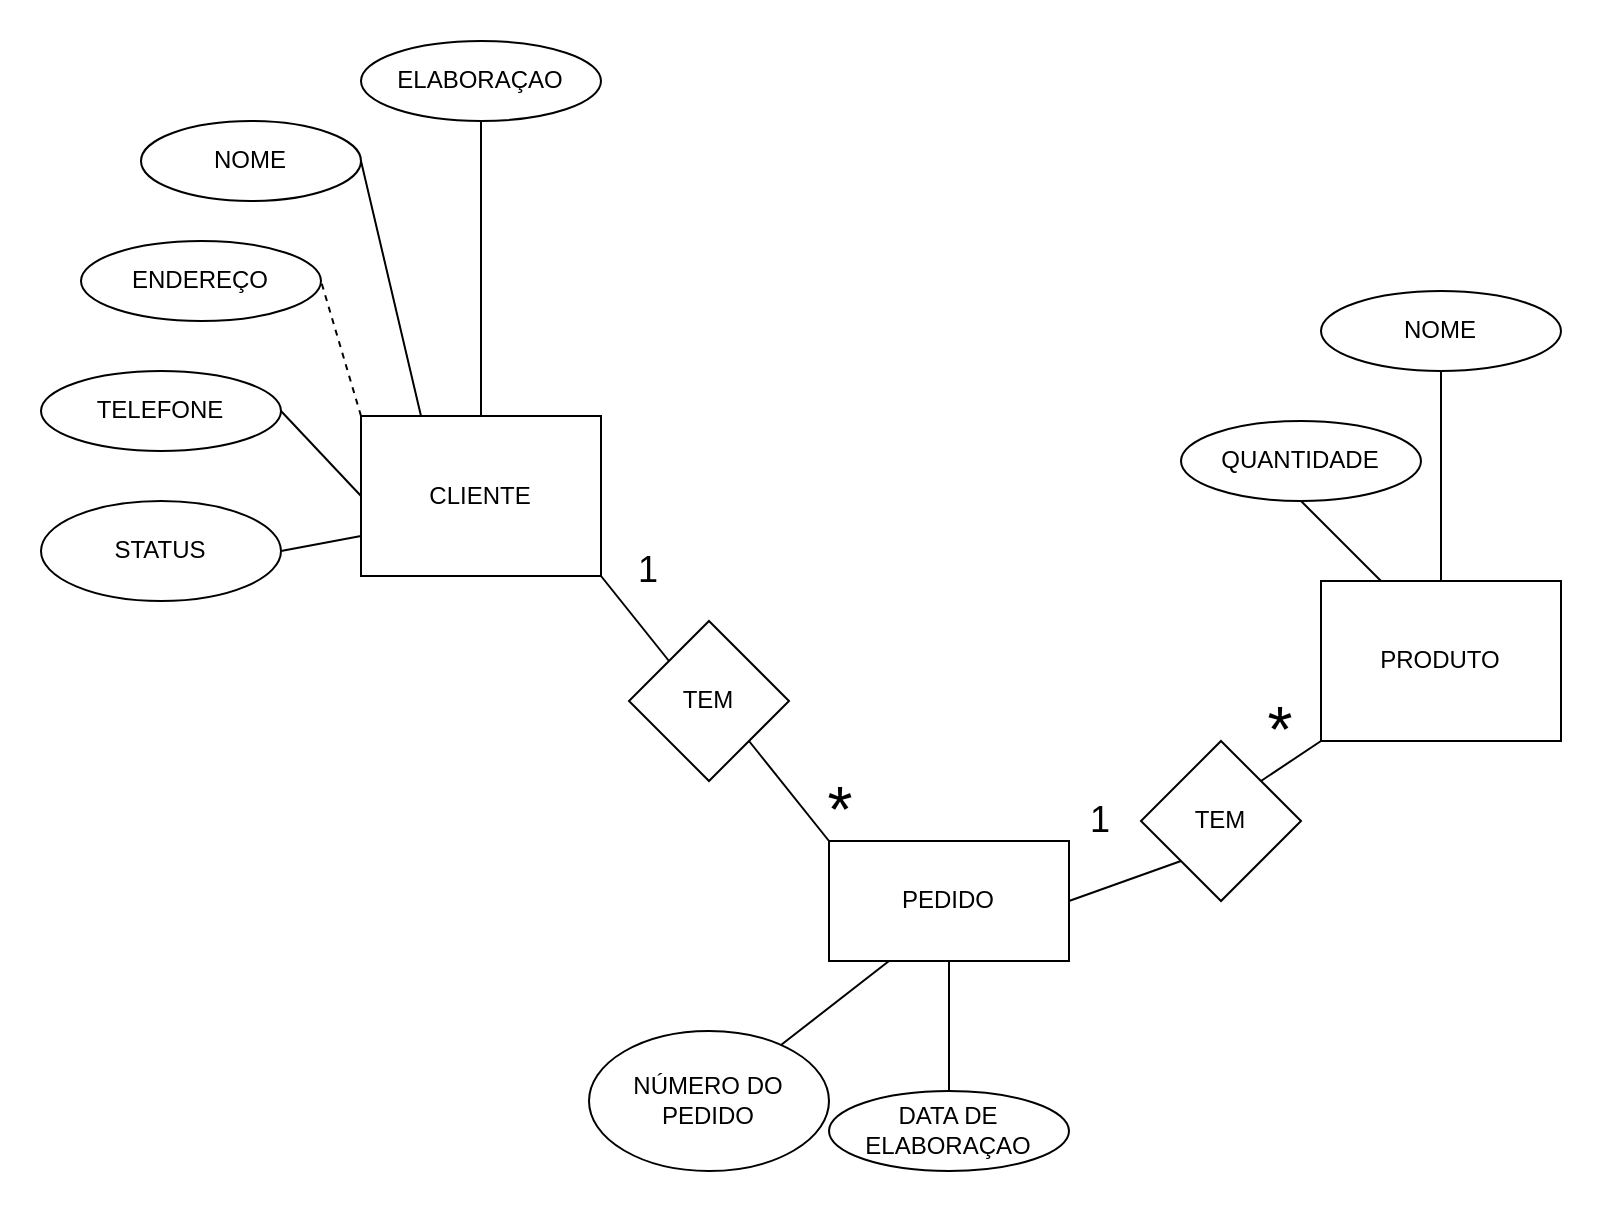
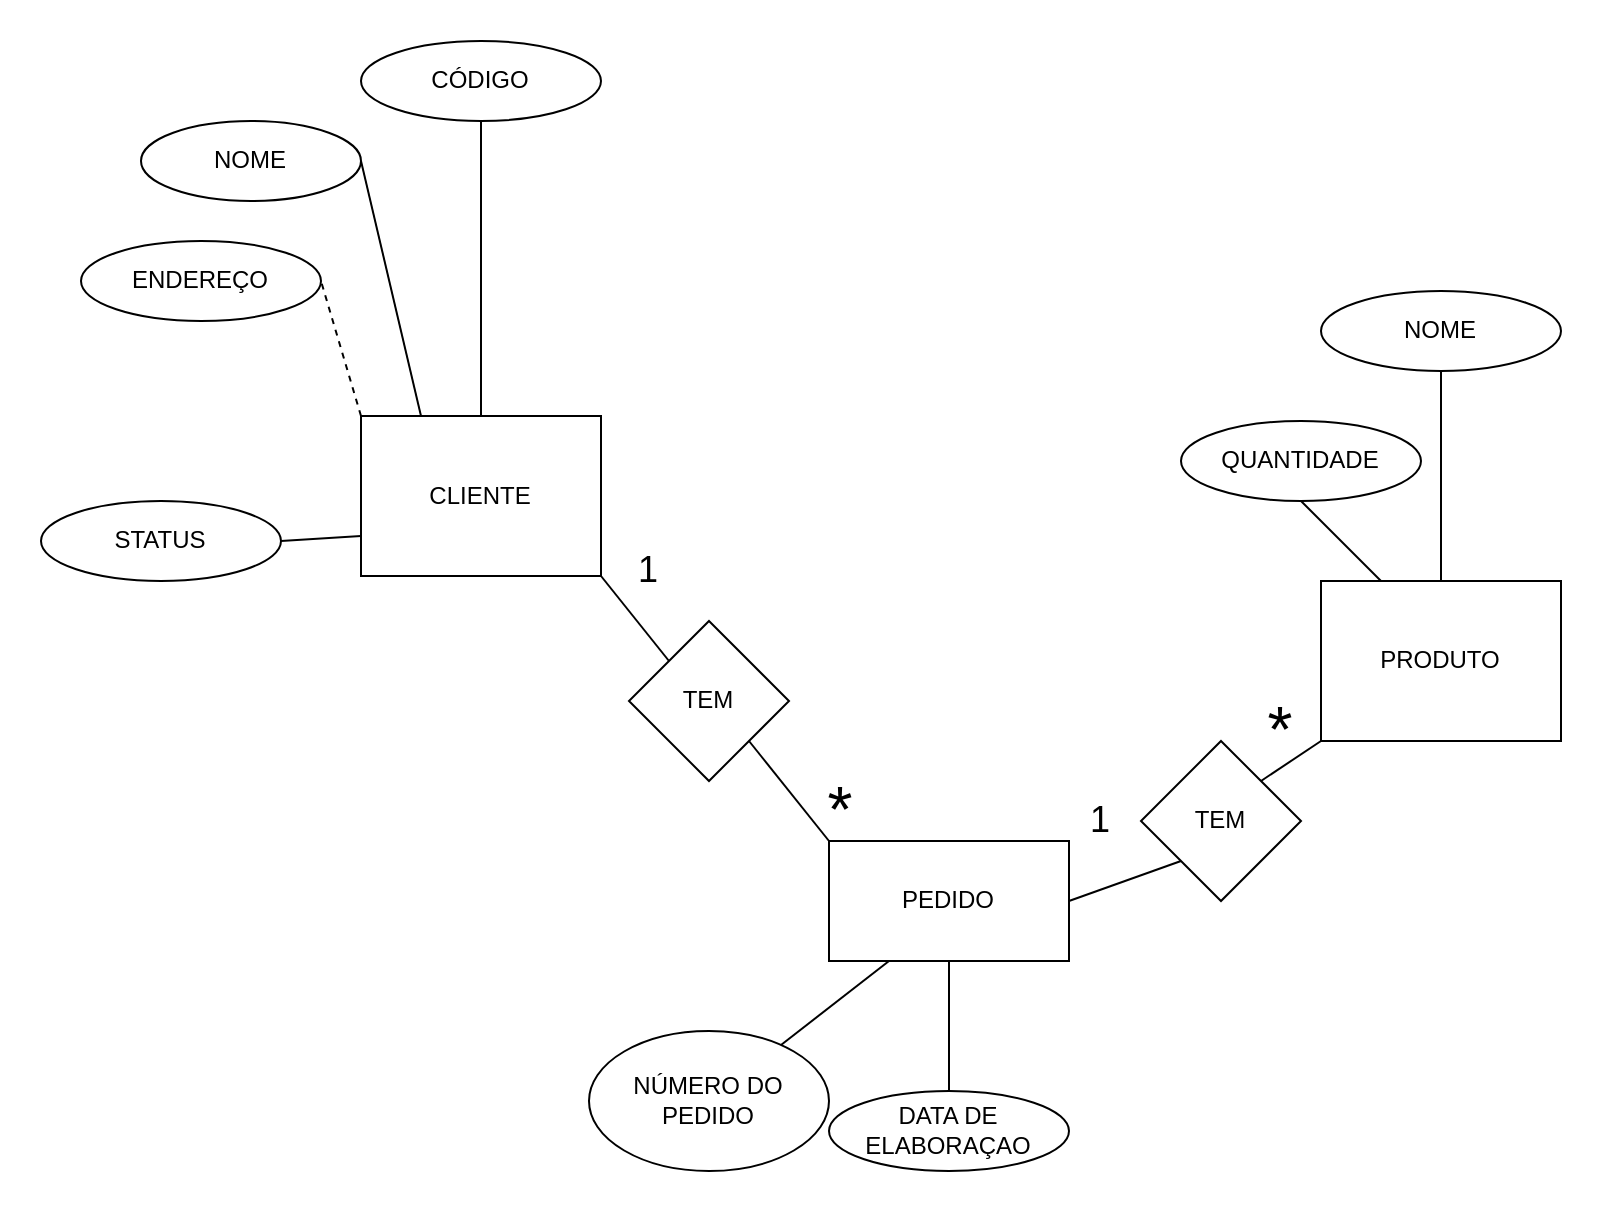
  <mxCell id="0" />
  <mxCell id="1" parent="0" />
  <mxCell id="2" value="CLIENTE" style="rounded=0;whiteSpace=wrap;html=1;" vertex="1" parent="1"><mxGeometry x="180" y="207.5" width="120" height="80" as="geometry" /></mxCell>
  <mxCell id="3" value="PEDIDO" style="rounded=0;whiteSpace=wrap;html=1;" vertex="1" parent="1"><mxGeometry x="414" y="420" width="120" height="60" as="geometry" /></mxCell>
  <mxCell id="4" value="PRODUTO" style="rounded=0;whiteSpace=wrap;html=1;" vertex="1" parent="1"><mxGeometry x="660" y="290" width="120" height="80" as="geometry" /></mxCell>
- <mxCell id="5" value="ELABORAÇAO" style="ellipse;whiteSpace=wrap;html=1;" vertex="1" parent="1"><mxGeometry x="180" y="20" width="120" height="40" as="geometry" /></mxCell>
+ <mxCell id="5" value="CÓDIGO" style="ellipse;whiteSpace=wrap;html=1;" vertex="1" parent="1"><mxGeometry x="180" y="20" width="120" height="40" as="geometry" /></mxCell>
  <mxCell id="6" value="NOME" style="ellipse;whiteSpace=wrap;html=1;" vertex="1" parent="1"><mxGeometry x="70" y="60" width="110" height="40" as="geometry" /></mxCell>
  <mxCell id="7" value="TEM" style="rhombus;whiteSpace=wrap;html=1;" vertex="1" parent="1"><mxGeometry x="570" y="370" width="80" height="80" as="geometry" /></mxCell>
- <mxCell id="8" value="" style="endArrow=none;html=1;rounded=0;entryX=1;entryY=0.5;entryDx=0;entryDy=0;exitX=0;exitY=0.5;exitDx=0;exitDy=0;" edge="1" parent="1" target="22" source="2"><mxGeometry width="50" height="50" relative="1" as="geometry"><mxPoint x="189.17" y="260" as="sourcePoint" /><mxPoint x="189.17" y="170" as="targetPoint" /></mxGeometry></mxCell>
  <mxCell id="9" value="" style="endArrow=none;html=1;rounded=0;entryX=1;entryY=0.5;entryDx=0;entryDy=0;exitX=0.25;exitY=0;exitDx=0;exitDy=0;" edge="1" parent="1" source="2" target="6"><mxGeometry width="50" height="50" relative="1" as="geometry"><mxPoint x="210" y="200" as="sourcePoint" /><mxPoint x="210" y="110" as="targetPoint" /><Array as="points" /></mxGeometry></mxCell>
  <mxCell id="10" value="NOME" style="ellipse;whiteSpace=wrap;html=1;" vertex="1" parent="1"><mxGeometry x="660" y="145" width="120" height="40" as="geometry" /></mxCell>
  <mxCell id="11" value="NÚMERO DO PEDIDO" style="ellipse;whiteSpace=wrap;html=1;" vertex="1" parent="1"><mxGeometry x="294" y="515" width="120" height="70" as="geometry" /></mxCell>
  <mxCell id="12" value="DATA DE ELABORAÇAO" style="ellipse;whiteSpace=wrap;html=1;" vertex="1" parent="1"><mxGeometry x="414" y="545" width="120" height="40" as="geometry" /></mxCell>
  <mxCell id="13" value="" style="endArrow=none;html=1;rounded=0;entryX=0.25;entryY=1;entryDx=0;entryDy=0;" edge="1" parent="1" source="11" target="3"><mxGeometry width="50" height="50" relative="1" as="geometry"><mxPoint x="420" y="550" as="sourcePoint" /><mxPoint x="459" y="530" as="targetPoint" /></mxGeometry></mxCell>
  <mxCell id="14" value="" style="endArrow=none;html=1;rounded=0;entryX=0.5;entryY=1;entryDx=0;entryDy=0;exitX=0.5;exitY=0;exitDx=0;exitDy=0;" edge="1" parent="1" source="12" target="3"><mxGeometry width="50" height="50" relative="1" as="geometry"><mxPoint x="499.5" y="585" as="sourcePoint" /><mxPoint x="500" y="530" as="targetPoint" /></mxGeometry></mxCell>
  <mxCell id="15" value="TEM" style="rhombus;whiteSpace=wrap;html=1;" vertex="1" parent="1"><mxGeometry x="314" y="310" width="80" height="80" as="geometry" /></mxCell>
  <mxCell id="16" value="" style="endArrow=none;html=1;rounded=0;entryX=0;entryY=0;entryDx=0;entryDy=0;exitX=1;exitY=1;exitDx=0;exitDy=0;" edge="1" parent="1" source="15" target="3"><mxGeometry width="50" height="50" relative="1" as="geometry"><mxPoint x="380" y="390" as="sourcePoint" /><mxPoint x="436.5" y="360" as="targetPoint" /></mxGeometry></mxCell>
  <mxCell id="17" value="" style="endArrow=none;html=1;rounded=0;entryX=1;entryY=1;entryDx=0;entryDy=0;exitX=0;exitY=0;exitDx=0;exitDy=0;" edge="1" parent="1" source="15" target="2"><mxGeometry width="50" height="50" relative="1" as="geometry"><mxPoint x="220" y="293" as="sourcePoint" /><mxPoint x="293" y="260" as="targetPoint" /></mxGeometry></mxCell>
  <mxCell id="18" value="&lt;font style=&quot;font-size: 18px;&quot;&gt;1&lt;/font&gt;" style="text;html=1;strokeColor=none;fillColor=none;align=center;verticalAlign=middle;whiteSpace=wrap;rounded=0;" vertex="1" parent="1"><mxGeometry x="294" y="270" width="60" height="30" as="geometry" /></mxCell>
  <mxCell id="19" value="&lt;font style=&quot;font-size: 32px;&quot;&gt;*&lt;/font&gt;" style="text;html=1;strokeColor=none;fillColor=none;align=center;verticalAlign=middle;whiteSpace=wrap;rounded=0;" vertex="1" parent="1"><mxGeometry x="390" y="390" width="60" height="30" as="geometry" /></mxCell>
  <mxCell id="20" value="&lt;font style=&quot;font-size: 32px;&quot;&gt;*&lt;/font&gt;" style="text;html=1;strokeColor=none;fillColor=none;align=center;verticalAlign=middle;whiteSpace=wrap;rounded=0;" vertex="1" parent="1"><mxGeometry x="610" y="350" width="60" height="30" as="geometry" /></mxCell>
  <mxCell id="21" value="ENDEREÇO" style="ellipse;whiteSpace=wrap;html=1;" vertex="1" parent="1"><mxGeometry x="40" y="120" width="120" height="40" as="geometry" /></mxCell>
- <mxCell id="22" value="TELEFONE" style="ellipse;whiteSpace=wrap;html=1;" vertex="1" parent="1"><mxGeometry x="20" y="185" width="120" height="40" as="geometry" /></mxCell>
- <mxCell id="23" value="STATUS" style="ellipse;whiteSpace=wrap;html=1;" vertex="1" parent="1"><mxGeometry x="20" y="250" width="120" height="50" as="geometry" /></mxCell>
+ <mxCell id="23" value="STATUS" style="ellipse;whiteSpace=wrap;html=1;" vertex="1" parent="1"><mxGeometry x="20" y="250" width="120" height="40" as="geometry" /></mxCell>
  <mxCell id="24" value="" style="endArrow=none;html=1;rounded=0;exitX=0;exitY=0;exitDx=0;exitDy=0;entryX=1;entryY=0.5;entryDx=0;entryDy=0;dashed=1;" edge="1" parent="1" source="2" target="21"><mxGeometry width="50" height="50" relative="1" as="geometry"><mxPoint x="190" y="215" as="sourcePoint" /><mxPoint x="190" y="130" as="targetPoint" /></mxGeometry></mxCell>
  <mxCell id="25" value="" style="endArrow=none;html=1;rounded=0;entryX=0;entryY=0.75;entryDx=0;entryDy=0;exitX=1;exitY=0.5;exitDx=0;exitDy=0;" edge="1" parent="1" source="23" target="2"><mxGeometry width="50" height="50" relative="1" as="geometry"><mxPoint x="219.17" y="350" as="sourcePoint" /><mxPoint x="219.17" y="260" as="targetPoint" /></mxGeometry></mxCell>
  <mxCell id="26" value="" style="endArrow=none;html=1;rounded=0;entryX=0;entryY=1;entryDx=0;entryDy=0;exitX=1;exitY=0;exitDx=0;exitDy=0;" edge="1" parent="1" source="7" target="4"><mxGeometry width="50" height="50" relative="1" as="geometry"><mxPoint x="600" y="375" as="sourcePoint" /><mxPoint x="635" y="320" as="targetPoint" /></mxGeometry></mxCell>
  <mxCell id="27" value="" style="endArrow=none;html=1;rounded=0;entryX=0;entryY=1;entryDx=0;entryDy=0;exitX=1;exitY=0.5;exitDx=0;exitDy=0;" edge="1" parent="1" source="3" target="7"><mxGeometry width="50" height="50" relative="1" as="geometry"><mxPoint x="530" y="522.5" as="sourcePoint" /><mxPoint x="565" y="467.5" as="targetPoint" /></mxGeometry></mxCell>
  <mxCell id="28" value="QUANTIDADE" style="ellipse;whiteSpace=wrap;html=1;flipH=1;" vertex="1" parent="1"><mxGeometry x="590" y="210" width="120" height="40" as="geometry" /></mxCell>
  <mxCell id="29" value="" style="endArrow=none;html=1;rounded=0;entryX=0.5;entryY=1;entryDx=0;entryDy=0;exitX=0.5;exitY=0;exitDx=0;exitDy=0;" edge="1" parent="1" source="2" target="5"><mxGeometry width="50" height="50" relative="1" as="geometry"><mxPoint x="290" y="260" as="sourcePoint" /><mxPoint x="340" y="210" as="targetPoint" /></mxGeometry></mxCell>
  <mxCell id="30" value="" style="endArrow=none;html=1;rounded=0;entryX=0.5;entryY=1;entryDx=0;entryDy=0;exitX=0.25;exitY=0;exitDx=0;exitDy=0;" edge="1" parent="1" source="4" target="28"><mxGeometry width="50" height="50" relative="1" as="geometry"><mxPoint x="640" y="400" as="sourcePoint" /><mxPoint x="670" y="380" as="targetPoint" /></mxGeometry></mxCell>
  <mxCell id="31" value="" style="endArrow=none;html=1;rounded=0;entryX=0.5;entryY=1;entryDx=0;entryDy=0;exitX=0.5;exitY=0;exitDx=0;exitDy=0;" edge="1" parent="1" source="4" target="10"><mxGeometry width="50" height="50" relative="1" as="geometry"><mxPoint x="710" y="310" as="sourcePoint" /><mxPoint x="680" y="260" as="targetPoint" /></mxGeometry></mxCell>
  <mxCell id="32" value="&lt;font style=&quot;font-size: 18px;&quot;&gt;1&lt;/font&gt;" style="text;html=1;strokeColor=none;fillColor=none;align=center;verticalAlign=middle;whiteSpace=wrap;rounded=0;" vertex="1" parent="1"><mxGeometry x="520" y="395" width="60" height="30" as="geometry" /></mxCell>
